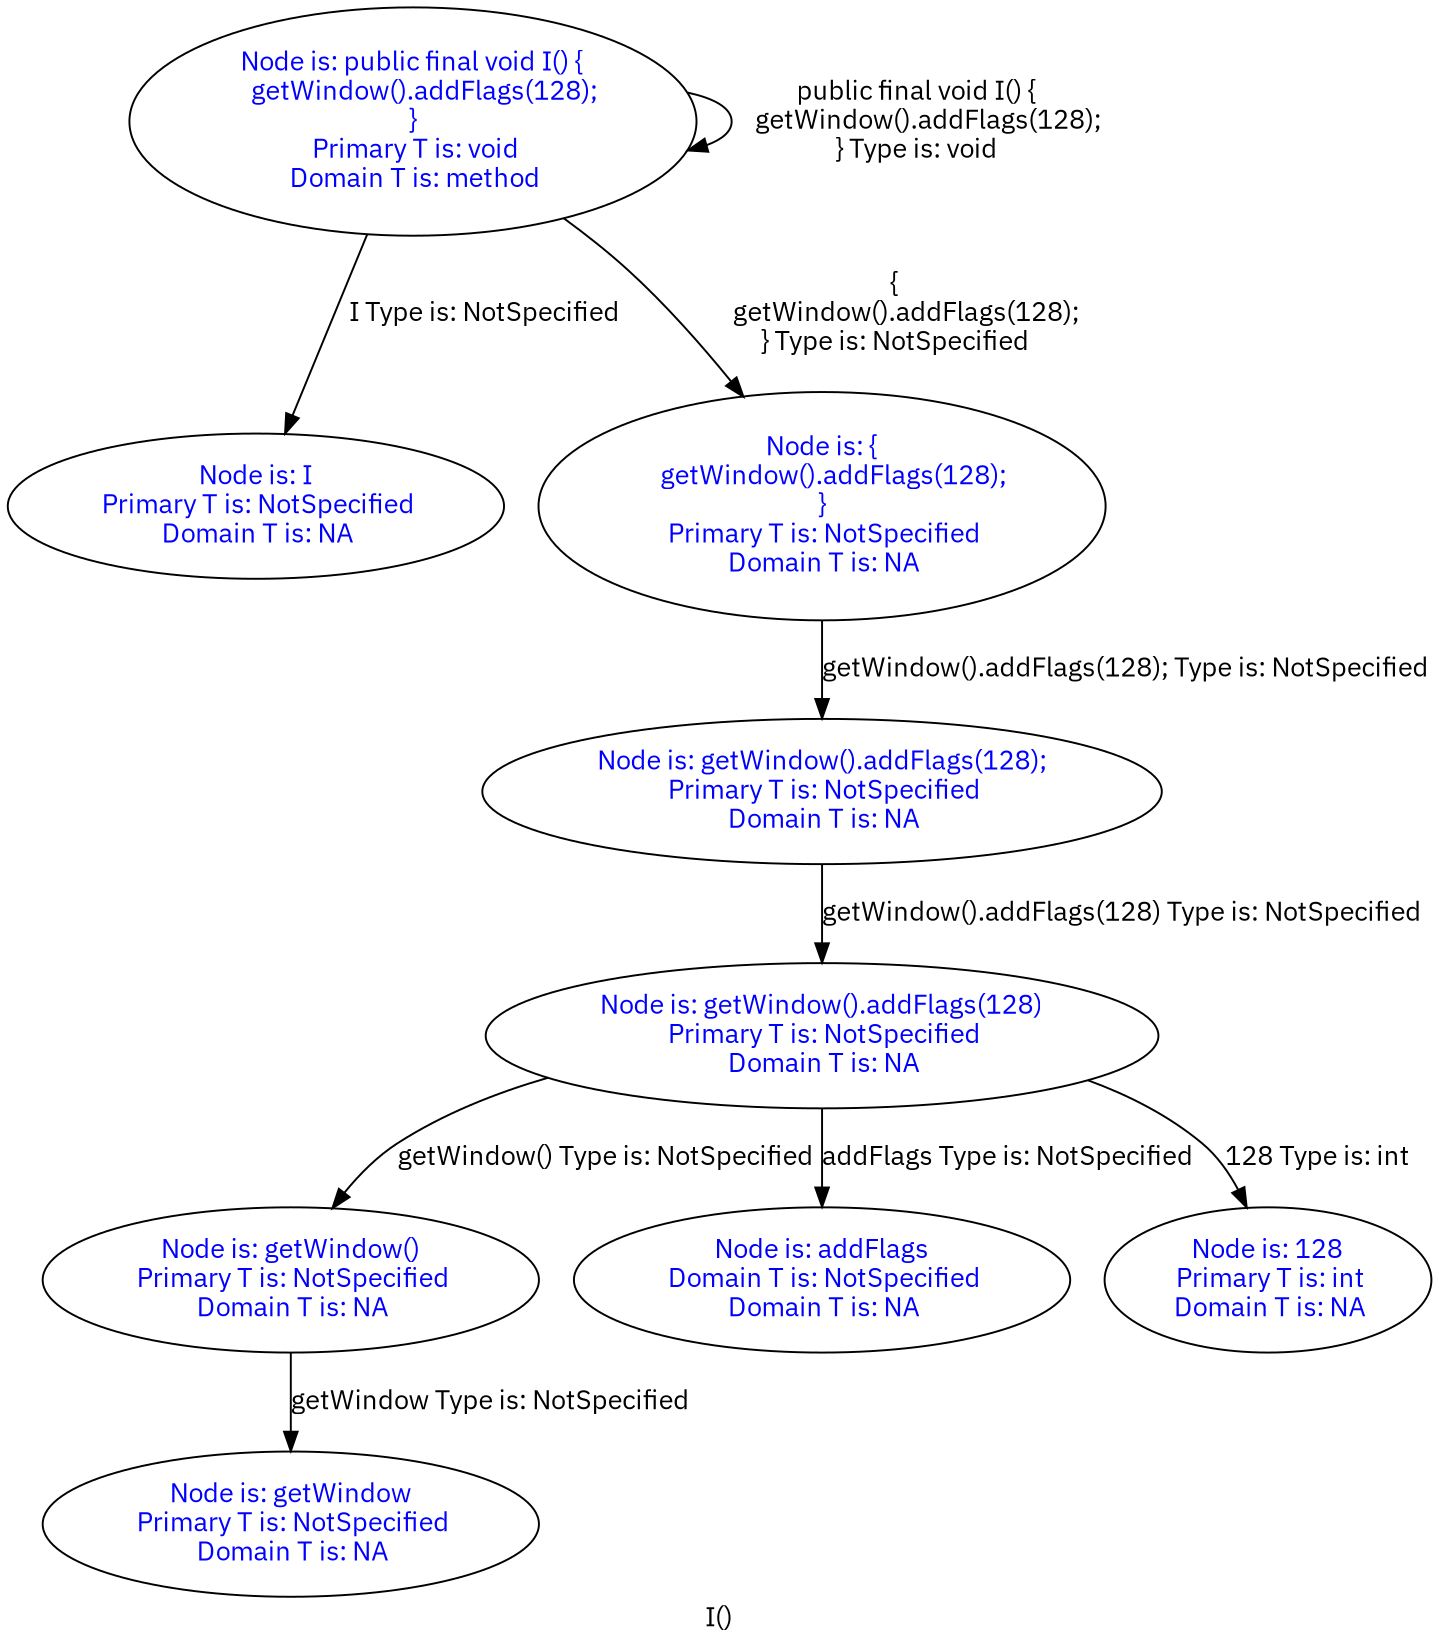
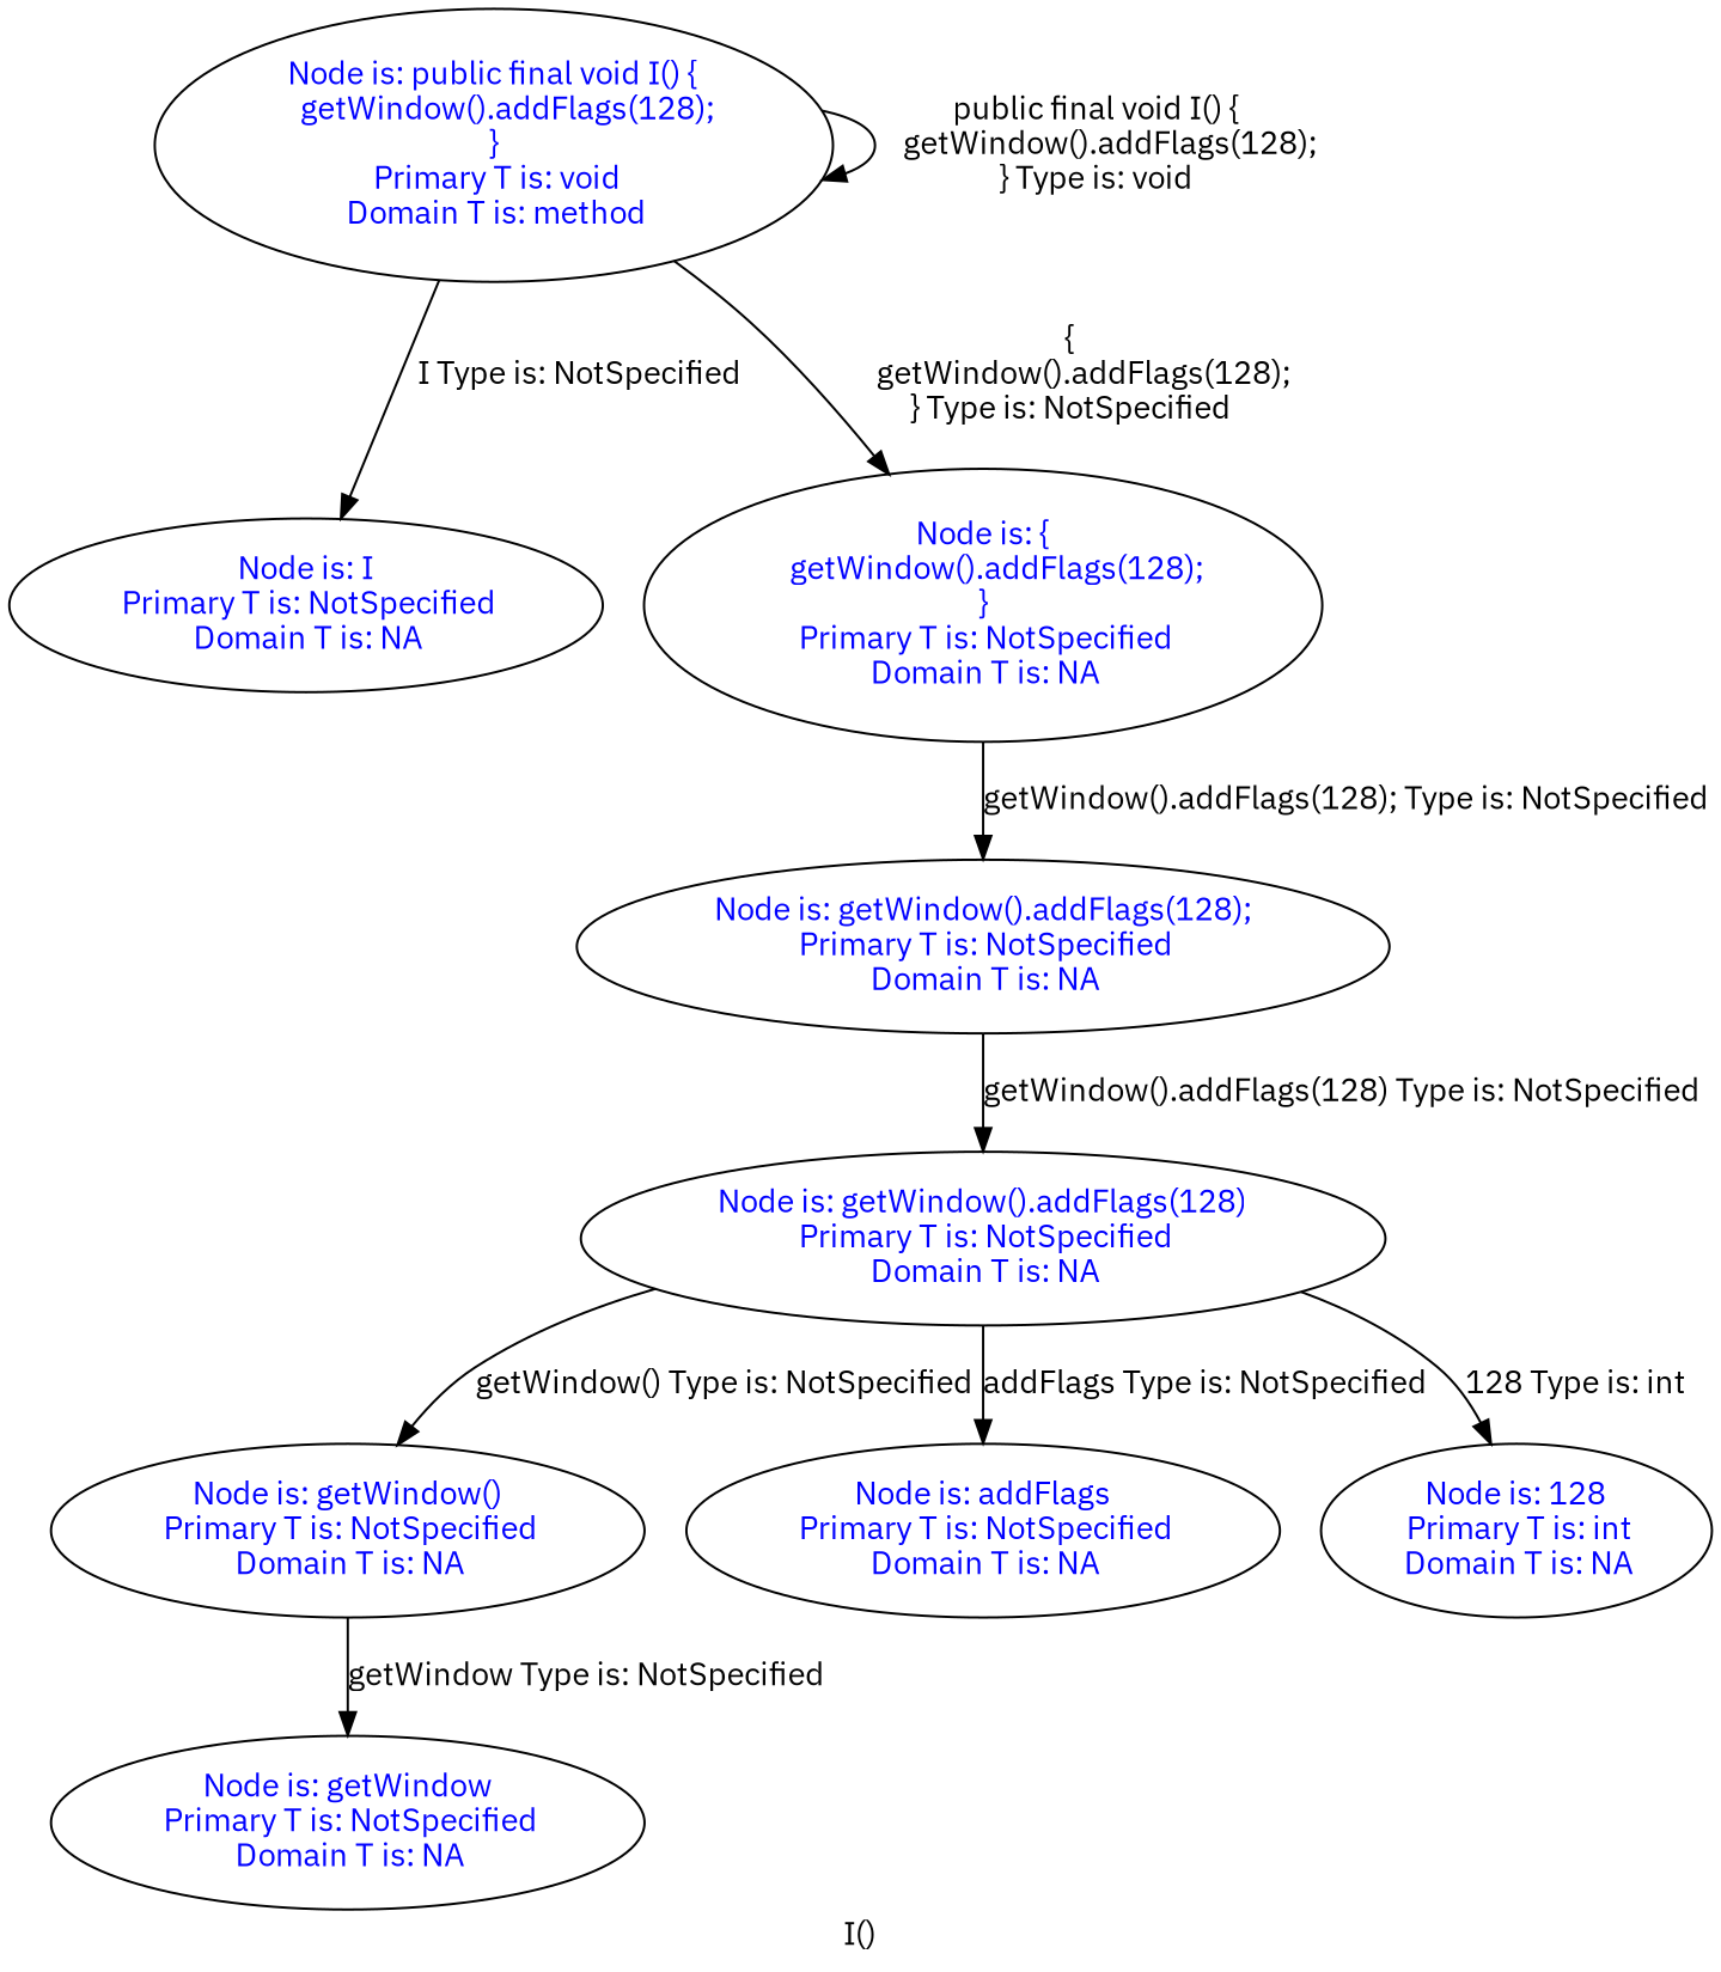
  digraph {
    fontname="IBM Plex Sans"
    label="I()"
    node [fontcolor=blue fontname="IBM Plex Sans"]
    edge [fontname="IBM Plex Sans"]
    n1 [label="Node is: public final void I() {\n    getWindow().addFlags(128);\n}\n Primary T is: void\n Domain T is: method"]
    n2 [label="Node is: I\n Primary T is: NotSpecified\n Domain T is: NA"]
    n3 [label="Node is: {\n    getWindow().addFlags(128);\n}\n Primary T is: NotSpecified\n Domain T is: NA"]
    n4 [label="Node is: getWindow().addFlags(128);\n Primary T is: NotSpecified\n Domain T is: NA"]
    n5 [label="Node is: getWindow().addFlags(128)\n Primary T is: NotSpecified\n Domain T is: NA"]
    n6 [label="Node is: getWindow()\n Primary T is: NotSpecified\n Domain T is: NA"]
-   n7 [label="Node is: addFlags\n Domain T is: NotSpecified\n Domain T is: NA"]
+   n7 [label="Node is: addFlags\n Primary T is: NotSpecified\n Domain T is: NA"]
    n8 [label="Node is: 128\n Primary T is: int\n Domain T is: NA"]
    n9 [label="Node is: getWindow\n Primary T is: NotSpecified\n Domain T is: NA"]
    subgraph sub_1 {
    }
    n1 -> n1 [label="public final void I() {\n    getWindow().addFlags(128);\n} Type is: void"]
    n1 -> n2 [label="I Type is: NotSpecified"]
    n1 -> n3 [label="{\n    getWindow().addFlags(128);\n} Type is: NotSpecified"]
    n3 -> n4 [label="getWindow().addFlags(128); Type is: NotSpecified"]
    n4 -> n5 [label="getWindow().addFlags(128) Type is: NotSpecified"]
    n5 -> n6 [label="getWindow() Type is: NotSpecified"]
    n5 -> n7 [label="addFlags Type is: NotSpecified"]
    n5 -> n8 [label="128 Type is: int"]
    n6 -> n9 [label="getWindow Type is: NotSpecified"]
  }
